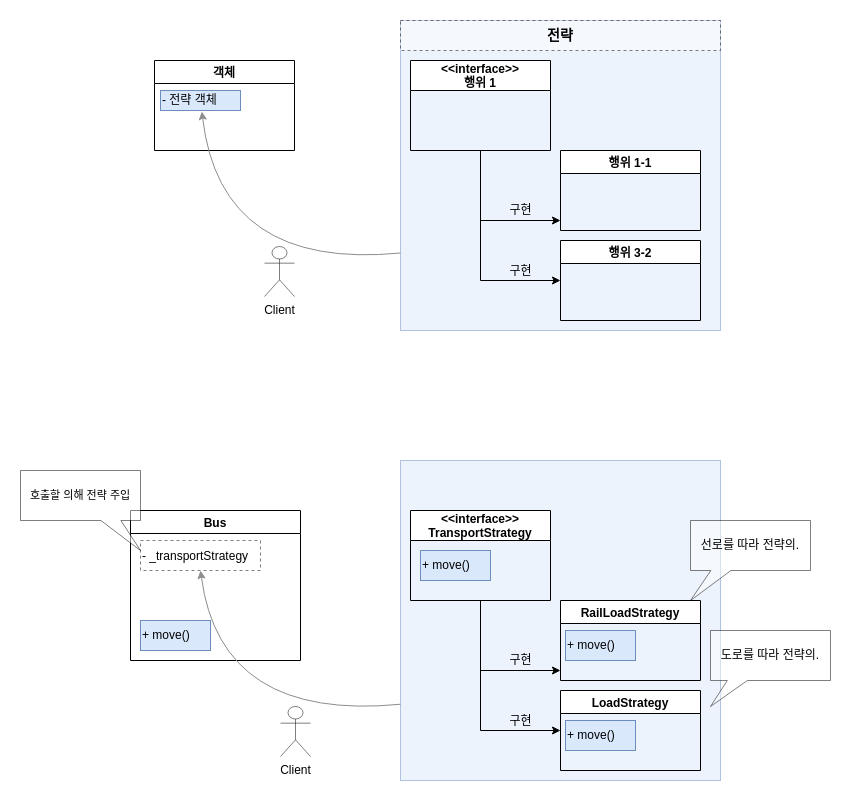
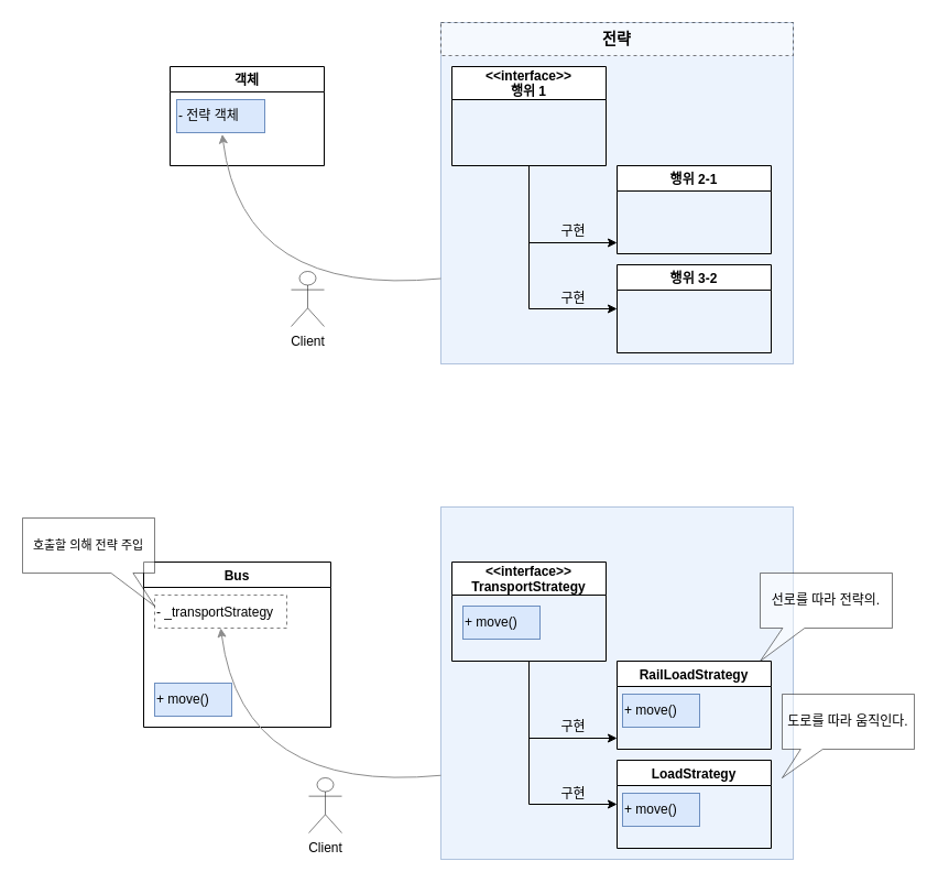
  <mxCell id="0" />
  <mxCell id="1" parent="0" />
  <mxCell id="2" value="" style="rounded=0;whiteSpace=wrap;html=1;fillColor=#dae8fc;strokeColor=#6c8ebf;opacity=50;" vertex="1" parent="1"><mxGeometry x="400" y="20" width="320" height="310" as="geometry" /></mxCell>
  <mxCell id="3" value="객체" style="swimlane;startSize=23;" vertex="1" parent="1"><mxGeometry x="154" y="60" width="140" height="90" as="geometry" /></mxCell>
- <mxCell id="4" value="- 전략 객체" style="text;html=1;align=left;verticalAlign=middle;resizable=0;points=[];autosize=1;strokeColor=#6c8ebf;fillColor=#dae8fc;" vertex="1" parent="3"><mxGeometry x="6" y="30" width="80" height="20" as="geometry" /></mxCell>
+ <mxCell id="4" value="- 전략 객체" style="text;html=1;align=left;verticalAlign=middle;resizable=0;points=[];autosize=1;strokeColor=#6c8ebf;fillColor=#dae8fc;" vertex="1" parent="3"><mxGeometry x="6" y="30" width="80" height="30" as="geometry" /></mxCell>
  <mxCell id="5" style="edgeStyle=orthogonalEdgeStyle;rounded=0;orthogonalLoop=1;jettySize=auto;html=1;" edge="1" parent="1" source="11"><mxGeometry relative="1" as="geometry"><mxPoint x="560" y="220" as="targetPoint" /><Array as="points"><mxPoint x="480" y="220" /></Array></mxGeometry></mxCell>
  <mxCell id="6" style="edgeStyle=orthogonalEdgeStyle;rounded=0;orthogonalLoop=1;jettySize=auto;html=1;entryX=0;entryY=0.5;entryDx=0;entryDy=0;" edge="1" parent="1" source="11" target="8"><mxGeometry relative="1" as="geometry"><Array as="points"><mxPoint x="480" y="280" /></Array></mxGeometry></mxCell>
- <mxCell id="7" value="행위 1-1" style="swimlane;" vertex="1" parent="1"><mxGeometry x="560" y="150" width="140" height="80" as="geometry" /></mxCell>
+ <mxCell id="7" value="행위 2-1" style="swimlane;" vertex="1" parent="1"><mxGeometry x="560" y="150" width="140" height="80" as="geometry" /></mxCell>
  <mxCell id="8" value="행위 3-2" style="swimlane;" vertex="1" parent="1"><mxGeometry x="560" y="240" width="140" height="80" as="geometry" /></mxCell>
  <mxCell id="9" value="구현" style="text;html=1;align=center;verticalAlign=middle;resizable=0;points=[];autosize=1;strokeColor=none;fillColor=none;" vertex="1" parent="1"><mxGeometry x="495" y="195" width="50" height="30" as="geometry" /></mxCell>
  <mxCell id="10" value="구현" style="text;html=1;align=center;verticalAlign=middle;resizable=0;points=[];autosize=1;strokeColor=none;fillColor=none;" vertex="1" parent="1"><mxGeometry x="495" y="256" width="50" height="30" as="geometry" /></mxCell>
  <mxCell id="11" value="&lt;&lt;interface&gt;&gt;&#10;행위 1" style="swimlane;startSize=30;" vertex="1" parent="1"><mxGeometry x="410" y="60" width="140" height="90" as="geometry" /></mxCell>
  <mxCell id="12" value="Client" style="shape=umlActor;verticalLabelPosition=bottom;verticalAlign=top;html=1;outlineConnect=0;opacity=50;" vertex="1" parent="1"><mxGeometry x="264" y="246" width="30" height="50" as="geometry" /></mxCell>
  <mxCell id="13" value="" style="curved=1;endArrow=classic;html=1;rounded=0;exitX=0;exitY=0.75;exitDx=0;exitDy=0;entryX=0.517;entryY=1.05;entryDx=0;entryDy=0;entryPerimeter=0;strokeColor=#8C8C8C;" edge="1" parent="1" source="2" target="4"><mxGeometry width="50" height="50" relative="1" as="geometry"><mxPoint x="440" y="340" as="sourcePoint" /><mxPoint x="280" y="340" as="targetPoint" /><Array as="points"><mxPoint x="220" y="270" /></Array></mxGeometry></mxCell>
  <mxCell id="14" value="" style="rounded=0;whiteSpace=wrap;html=1;fillColor=#dae8fc;strokeColor=#6c8ebf;opacity=50;" vertex="1" parent="1"><mxGeometry x="400" y="460" width="320" height="320" as="geometry" /></mxCell>
  <mxCell id="15" style="edgeStyle=orthogonalEdgeStyle;rounded=0;orthogonalLoop=1;jettySize=auto;html=1;" edge="1" parent="1" source="22"><mxGeometry relative="1" as="geometry"><mxPoint x="560" y="670" as="targetPoint" /><Array as="points"><mxPoint x="480" y="670" /></Array></mxGeometry></mxCell>
  <mxCell id="16" style="edgeStyle=orthogonalEdgeStyle;rounded=0;orthogonalLoop=1;jettySize=auto;html=1;entryX=0;entryY=0.5;entryDx=0;entryDy=0;" edge="1" parent="1" source="22" target="18"><mxGeometry relative="1" as="geometry"><Array as="points"><mxPoint x="480" y="730" /></Array></mxGeometry></mxCell>
  <mxCell id="17" value="RailLoadStrategy" style="swimlane;" vertex="1" parent="1"><mxGeometry x="560" y="600" width="140" height="80" as="geometry" /></mxCell>
  <mxCell id="18" value="LoadStrategy" style="swimlane;" vertex="1" parent="1"><mxGeometry x="560" y="690" width="140" height="80" as="geometry" /></mxCell>
  <mxCell id="19" value="+ move()" style="text;html=1;align=left;verticalAlign=middle;resizable=0;points=[];autosize=1;strokeColor=#6c8ebf;fillColor=#dae8fc;" vertex="1" parent="18"><mxGeometry x="5" y="30" width="70" height="30" as="geometry" /></mxCell>
  <mxCell id="20" value="구현" style="text;html=1;align=center;verticalAlign=middle;resizable=0;points=[];autosize=1;strokeColor=none;fillColor=none;" vertex="1" parent="1"><mxGeometry x="495" y="645" width="50" height="30" as="geometry" /></mxCell>
  <mxCell id="21" value="구현" style="text;html=1;align=center;verticalAlign=middle;resizable=0;points=[];autosize=1;strokeColor=none;fillColor=none;" vertex="1" parent="1"><mxGeometry x="495" y="706" width="50" height="30" as="geometry" /></mxCell>
  <mxCell id="22" value="&lt;&lt;interface&gt;&gt;&#10;TransportStrategy" style="swimlane;startSize=30;" vertex="1" parent="1"><mxGeometry x="410" y="510" width="140" height="90" as="geometry" /></mxCell>
  <mxCell id="23" value="+ move()" style="text;html=1;align=left;verticalAlign=middle;resizable=0;points=[];autosize=1;strokeColor=#6c8ebf;fillColor=#dae8fc;" vertex="1" parent="22"><mxGeometry x="10" y="40" width="70" height="30" as="geometry" /></mxCell>
  <mxCell id="24" value="+ move()" style="text;html=1;align=left;verticalAlign=middle;resizable=0;points=[];autosize=1;strokeColor=#6c8ebf;fillColor=#dae8fc;" vertex="1" parent="1"><mxGeometry x="565" y="630" width="70" height="30" as="geometry" /></mxCell>
  <mxCell id="25" value="선로를 따라 전략의." style="shape=callout;whiteSpace=wrap;html=1;perimeter=calloutPerimeter;opacity=50;size=30;position=0.17;position2=0;base=20;" vertex="1" parent="1"><mxGeometry x="690" y="520" width="120" height="80" as="geometry" /></mxCell>
- <mxCell id="26" value="도로를 따라 전략의." style="shape=callout;whiteSpace=wrap;html=1;perimeter=calloutPerimeter;opacity=50;size=26;position=0.14;position2=0;base=20;" vertex="1" parent="1"><mxGeometry x="710" y="630" width="120" height="76" as="geometry" /></mxCell>
+ <mxCell id="26" value="도로를 따라 움직인다." style="shape=callout;whiteSpace=wrap;html=1;perimeter=calloutPerimeter;opacity=50;size=26;position=0.14;position2=0;base=20;" vertex="1" parent="1"><mxGeometry x="710" y="630" width="120" height="76" as="geometry" /></mxCell>
  <mxCell id="27" value="&lt;b&gt;&lt;font style=&quot;font-size: 14px;&quot;&gt;전략&lt;/font&gt;&lt;/b&gt;" style="rounded=0;whiteSpace=wrap;html=1;opacity=50;dashed=1;" vertex="1" parent="1"><mxGeometry x="400" y="20" width="320" height="30" as="geometry" /></mxCell>
  <mxCell id="28" value="Bus" style="swimlane;startSize=23;" vertex="1" parent="1"><mxGeometry x="130" y="510" width="170" height="150" as="geometry" /></mxCell>
  <mxCell id="29" value="+ move()" style="text;html=1;align=left;verticalAlign=middle;resizable=0;points=[];autosize=1;strokeColor=#6c8ebf;fillColor=#dae8fc;" vertex="1" parent="28"><mxGeometry x="10" y="110" width="70" height="30" as="geometry" /></mxCell>
  <mxCell id="30" value="&lt;font style=&quot;font-size: 12px;&quot;&gt;- _transportStrategy&lt;/font&gt;" style="rounded=0;whiteSpace=wrap;html=1;fontSize=14;opacity=50;align=left;dashed=1;" vertex="1" parent="28"><mxGeometry x="10" y="30" width="120" height="30" as="geometry" /></mxCell>
  <mxCell id="31" value="&lt;font style=&quot;font-size: 11px;&quot;&gt;호출할 의해 전략 주입&lt;/font&gt;" style="shape=callout;whiteSpace=wrap;html=1;perimeter=calloutPerimeter;fontSize=12;opacity=50;position2=1;base=20;size=30;position=0.67;" vertex="1" parent="1"><mxGeometry x="20" y="470" width="120" height="80" as="geometry" /></mxCell>
  <mxCell id="32" value="Client" style="shape=umlActor;verticalLabelPosition=bottom;verticalAlign=top;html=1;outlineConnect=0;opacity=50;" vertex="1" parent="1"><mxGeometry x="280" y="706" width="30" height="50" as="geometry" /></mxCell>
  <mxCell id="33" value="" style="curved=1;endArrow=classic;html=1;rounded=0;exitX=0;exitY=0.75;exitDx=0;exitDy=0;entryX=0.5;entryY=1;entryDx=0;entryDy=0;strokeColor=#8C8C8C;" edge="1" parent="1" target="30"><mxGeometry width="50" height="50" relative="1" as="geometry"><mxPoint x="400" y="703.75" as="sourcePoint" /><mxPoint x="201.36" y="572.75" as="targetPoint" /><Array as="points"><mxPoint x="220" y="721.25" /></Array></mxGeometry></mxCell>
